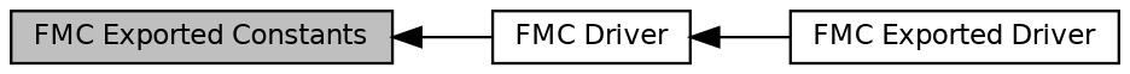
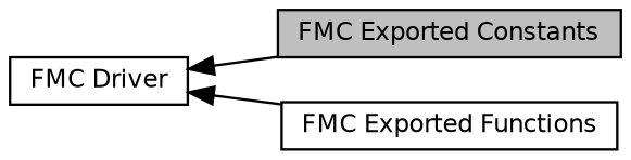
  digraph {
    rankdir=LR
    node [color=black fillcolor=white fontname=Helvetica fontsize=10 shape=box style=filled]
    edge [dir=back fontname=Helvetica fontsize=10 labelfontname=Helvetica labelfontsize=10 shape=plaintext style=solid]
    n1 [height=0.2 label="FMC Driver" width=0.4]
    n2 [fillcolor=grey75 fontcolor=black height=0.2 label="FMC Exported Constants" width=0.4]
-   n3 [height=0.2 label="FMC Exported Driver" width=0.4]
-   n2 -> n1
+   n3 [height=0.2 label="FMC Exported Functions" width=0.4]
+   n1 -> n2
    n1 -> n3
  }
